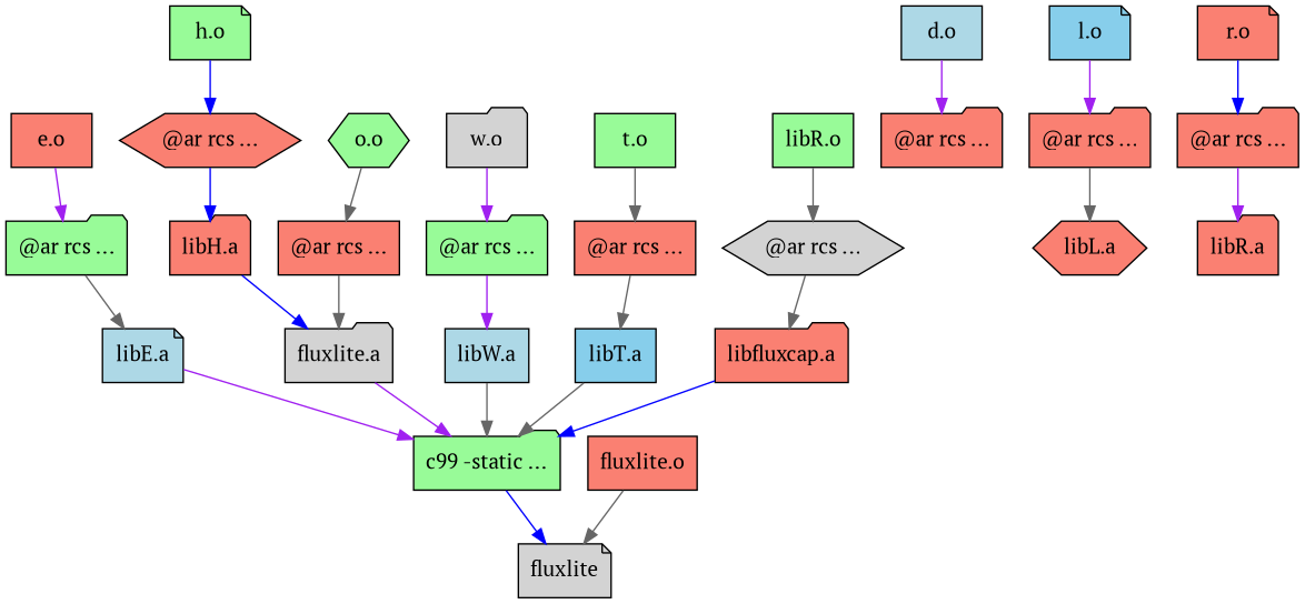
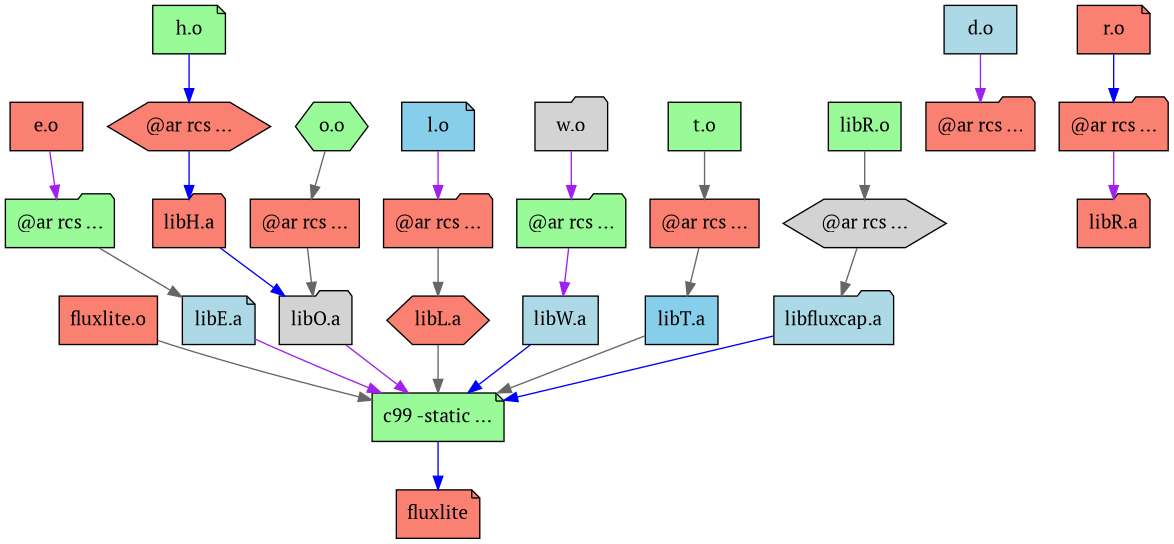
  digraph {
    fontname="PT Serif"
    node [fillcolor=salmon fontname="PT Serif" shape=folder style=filled]
    edge [color=gray40 fontname="PT Serif"]
-   n1 [fillcolor=lightgrey label=fluxlite shape=note]
-   n2 [fillcolor=palegreen label="c99 -static ..."]
+   n1 [label=fluxlite shape=note]
+   n2 [fillcolor=palegreen label="c99 -static ..." shape=note]
    n3 [label="fluxlite.o" shape=box]
    n4 [label="@ar rcs ..."]
    n5 [fillcolor=lightblue label="d.o" shape=box]
    n6 [fillcolor=lightblue label="libE.a" shape=note]
    n7 [fillcolor=palegreen label="@ar rcs ..."]
    n8 [label="e.o" shape=box]
    n9 [label="libH.a"]
-   n10 [fillcolor=lightgrey label="fluxlite.a"]
+   n10 [fillcolor=lightgrey label="libO.a"]
    n11 [label="@ar rcs ..." shape=hexagon]
    n12 [fillcolor=palegreen label="h.o" shape=note]
    n13 [label="libL.a" shape=hexagon]
    n14 [label="@ar rcs ..."]
    n15 [fillcolor=skyblue label="l.o" shape=note]
    n16 [label="@ar rcs ..." shape=box]
    n17 [fillcolor=palegreen label="o.o" shape=hexagon]
    n18 [label="libR.a"]
    n19 [label="@ar rcs ..."]
    n20 [label="r.o" shape=note]
    n21 [fillcolor=lightblue label="libW.a" shape=box]
    n22 [fillcolor=palegreen label="@ar rcs ..."]
    n23 [fillcolor=lightgrey label="w.o"]
    n24 [fillcolor=skyblue label="libT.a" shape=box]
    n25 [label="@ar rcs ..." shape=box]
    n26 [fillcolor=palegreen label="t.o" shape=box]
-   n27 [label="libfluxcap.a"]
+   n27 [fillcolor=lightblue label="libfluxcap.a"]
    n28 [fillcolor=lightgrey label="@ar rcs ..." shape=hexagon]
    n29 [fillcolor=palegreen label="libR.o" shape=box]
    n2 -> n1 [color=blue]
-   n3 -> n1
+   n3 -> n2
    n5 -> n4 [color=purple]
    n6 -> n2 [color=purple]
    n7 -> n6
    n8 -> n7 [color=purple]
    n9 -> n10 [color=blue]
    n10 -> n2 [color=purple]
    n11 -> n9 [color=blue]
    n12 -> n11 [color=blue]
+   n13 -> n2
    n14 -> n13
    n15 -> n14 [color=purple]
    n16 -> n10
    n17 -> n16
    n19 -> n18 [color=purple]
    n20 -> n19 [color=blue]
-   n21 -> n2
+   n21 -> n2 [color=blue]
    n22 -> n21 [color=purple]
    n23 -> n22 [color=purple]
    n24 -> n2
    n25 -> n24
    n26 -> n25
    n27 -> n2 [color=blue]
    n28 -> n27
    n29 -> n28
  }
